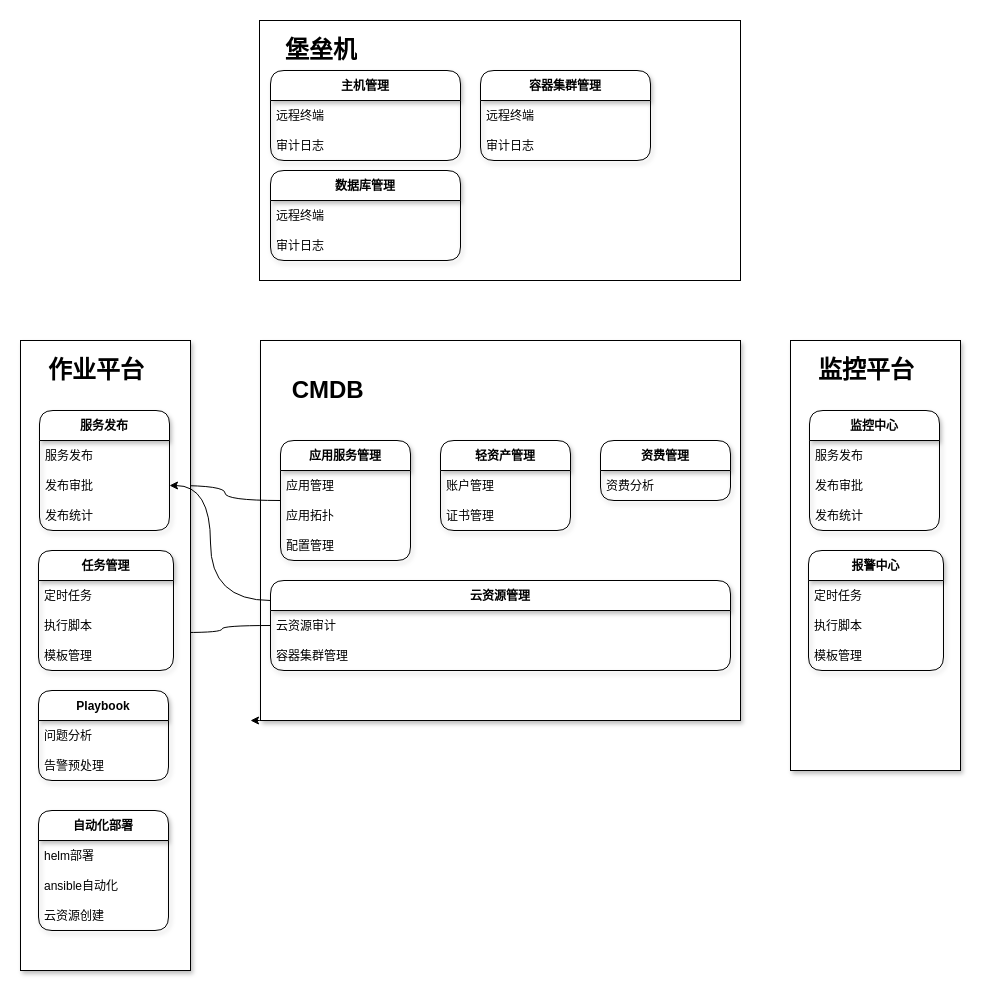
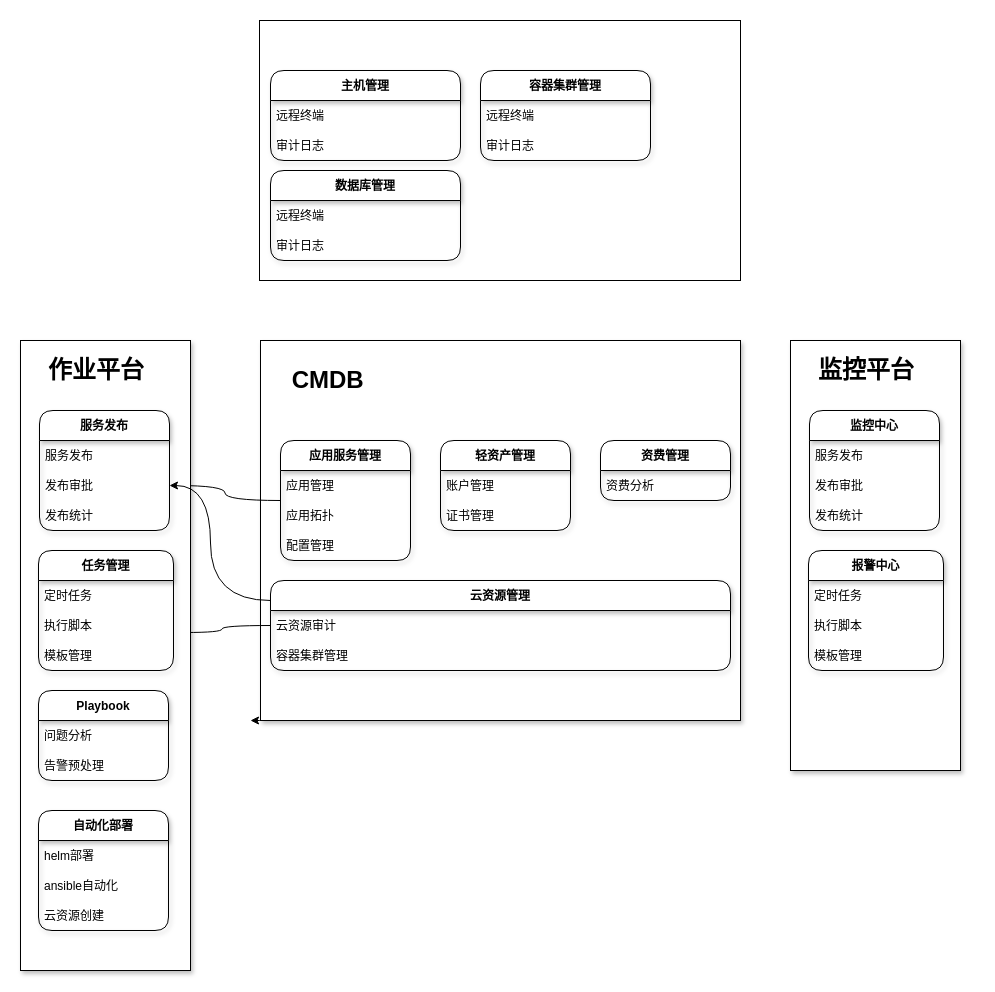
  <mxCell id="0" />
  <mxCell id="1" parent="0" />
  <mxCell id="2" style="edgeStyle=orthogonalEdgeStyle;curved=1;rounded=0;orthogonalLoop=1;jettySize=auto;html=1;exitX=0;exitY=1;exitDx=0;exitDy=0;" edge="1" parent="1" source="3"><mxGeometry relative="1" as="geometry"><mxPoint x="250" y="720" as="targetPoint" /></mxGeometry></mxCell>
  <mxCell id="3" value="" style="rounded=0;whiteSpace=wrap;html=1;shadow=1;glass=0;sketch=0;" parent="1" vertex="1"><mxGeometry x="260" y="340" width="480" height="380" as="geometry" /></mxCell>
- <mxCell id="4" value="&lt;h1&gt;&amp;nbsp;CMDB&lt;/h1&gt;" style="text;html=1;strokeColor=none;fillColor=none;spacing=5;spacingTop=-20;whiteSpace=wrap;overflow=hidden;rounded=0;" parent="1" vertex="1"><mxGeometry x="280" y="370" width="160" height="40" as="geometry" /></mxCell>
+ <mxCell id="4" value="&lt;h1&gt;&amp;nbsp;CMDB&lt;/h1&gt;" style="text;html=1;strokeColor=none;fillColor=none;spacing=5;spacingTop=-20;whiteSpace=wrap;overflow=hidden;rounded=0;" parent="1" vertex="1"><mxGeometry x="280" y="360" width="160" height="40" as="geometry" /></mxCell>
  <mxCell id="5" value="" style="rounded=0;whiteSpace=wrap;html=1;" parent="1" vertex="1"><mxGeometry x="259" y="20" width="481" height="260" as="geometry" /></mxCell>
- <mxCell id="6" value="&lt;h1&gt;堡垒机&lt;/h1&gt;" style="text;html=1;strokeColor=none;fillColor=none;spacing=5;spacingTop=-20;whiteSpace=wrap;overflow=hidden;rounded=0;" parent="1" vertex="1"><mxGeometry x="280" y="30" width="160" height="40" as="geometry" /></mxCell>
  <mxCell id="7" style="edgeStyle=orthogonalEdgeStyle;curved=1;rounded=0;orthogonalLoop=1;jettySize=auto;html=1;entryX=1.037;entryY=0.733;entryDx=0;entryDy=0;entryPerimeter=0;" edge="1" parent="1" source="8" target="35"><mxGeometry relative="1" as="geometry" /></mxCell>
  <mxCell id="8" value="云资源管理" style="swimlane;fontStyle=1;childLayout=stackLayout;horizontal=1;startSize=30;horizontalStack=0;resizeParent=1;resizeParentMax=0;resizeLast=0;collapsible=1;marginBottom=0;rounded=1;shadow=1;glass=0;" parent="1" vertex="1"><mxGeometry x="270" y="580" width="460" height="90" as="geometry"><mxRectangle x="220" y="210" width="80" height="30" as="alternateBounds" /></mxGeometry></mxCell>
  <mxCell id="9" value="云资源审计" style="text;strokeColor=none;fillColor=none;align=left;verticalAlign=middle;spacingLeft=4;spacingRight=4;overflow=hidden;points=[[0,0.5],[1,0.5]];portConstraint=eastwest;rotatable=0;" parent="8" vertex="1"><mxGeometry y="30" width="460" height="30" as="geometry" /></mxCell>
  <mxCell id="10" value="容器集群管理" style="text;strokeColor=none;fillColor=none;align=left;verticalAlign=middle;spacingLeft=4;spacingRight=4;overflow=hidden;points=[[0,0.5],[1,0.5]];portConstraint=eastwest;rotatable=0;" parent="8" vertex="1"><mxGeometry y="60" width="460" height="30" as="geometry" /></mxCell>
  <mxCell id="11" value="轻资产管理" style="swimlane;fontStyle=1;childLayout=stackLayout;horizontal=1;startSize=30;horizontalStack=0;resizeParent=1;resizeParentMax=0;resizeLast=0;collapsible=1;marginBottom=0;rounded=1;shadow=1;" parent="1" vertex="1"><mxGeometry x="440" y="440" width="130" height="90" as="geometry" /></mxCell>
  <mxCell id="12" value="账户管理" style="text;strokeColor=none;fillColor=none;align=left;verticalAlign=middle;spacingLeft=4;spacingRight=4;overflow=hidden;points=[[0,0.5],[1,0.5]];portConstraint=eastwest;rotatable=0;" parent="11" vertex="1"><mxGeometry y="30" width="130" height="30" as="geometry" /></mxCell>
  <mxCell id="13" value="证书管理" style="text;strokeColor=none;fillColor=none;align=left;verticalAlign=middle;spacingLeft=4;spacingRight=4;overflow=hidden;points=[[0,0.5],[1,0.5]];portConstraint=eastwest;rotatable=0;" parent="11" vertex="1"><mxGeometry y="60" width="130" height="30" as="geometry" /></mxCell>
  <mxCell id="14" style="edgeStyle=orthogonalEdgeStyle;rounded=0;orthogonalLoop=1;jettySize=auto;html=1;exitX=1;exitY=0.5;exitDx=0;exitDy=0;" parent="11" edge="1"><mxGeometry relative="1" as="geometry"><mxPoint x="130" y="105" as="sourcePoint" /><mxPoint x="130" y="105" as="targetPoint" /></mxGeometry></mxCell>
  <mxCell id="15" style="edgeStyle=orthogonalEdgeStyle;curved=1;rounded=0;orthogonalLoop=1;jettySize=auto;html=1;" edge="1" parent="1" source="16" target="44"><mxGeometry relative="1" as="geometry" /></mxCell>
  <mxCell id="16" value="应用服务管理" style="swimlane;fontStyle=1;childLayout=stackLayout;horizontal=1;startSize=30;horizontalStack=0;resizeParent=1;resizeParentMax=0;resizeLast=0;collapsible=1;marginBottom=0;rounded=1;shadow=1;glass=0;" parent="1" vertex="1"><mxGeometry x="280" y="440" width="130" height="120" as="geometry"><mxRectangle x="220" y="210" width="80" height="30" as="alternateBounds" /></mxGeometry></mxCell>
  <mxCell id="17" value="应用管理" style="text;strokeColor=none;fillColor=none;align=left;verticalAlign=middle;spacingLeft=4;spacingRight=4;overflow=hidden;points=[[0,0.5],[1,0.5]];portConstraint=eastwest;rotatable=0;" parent="16" vertex="1"><mxGeometry y="30" width="130" height="30" as="geometry" /></mxCell>
  <mxCell id="18" value="应用拓扑" style="text;strokeColor=none;fillColor=none;align=left;verticalAlign=middle;spacingLeft=4;spacingRight=4;overflow=hidden;points=[[0,0.5],[1,0.5]];portConstraint=eastwest;rotatable=0;" parent="16" vertex="1"><mxGeometry y="60" width="130" height="30" as="geometry" /></mxCell>
  <mxCell id="19" value="配置管理" style="text;strokeColor=none;fillColor=none;align=left;verticalAlign=middle;spacingLeft=4;spacingRight=4;overflow=hidden;points=[[0,0.5],[1,0.5]];portConstraint=eastwest;rotatable=0;" parent="16" vertex="1"><mxGeometry y="90" width="130" height="30" as="geometry" /></mxCell>
  <mxCell id="20" value="资费管理" style="swimlane;fontStyle=1;childLayout=stackLayout;horizontal=1;startSize=30;horizontalStack=0;resizeParent=1;resizeParentMax=0;resizeLast=0;collapsible=1;marginBottom=0;rounded=1;shadow=1;glass=0;" parent="1" vertex="1"><mxGeometry x="600" y="440" width="130" height="60" as="geometry"><mxRectangle x="220" y="210" width="80" height="30" as="alternateBounds" /></mxGeometry></mxCell>
  <mxCell id="21" value="资费分析" style="text;strokeColor=none;fillColor=none;align=left;verticalAlign=middle;spacingLeft=4;spacingRight=4;overflow=hidden;points=[[0,0.5],[1,0.5]];portConstraint=eastwest;rotatable=0;" parent="20" vertex="1"><mxGeometry y="30" width="130" height="30" as="geometry" /></mxCell>
  <mxCell id="22" value="主机管理" style="swimlane;fontStyle=1;childLayout=stackLayout;horizontal=1;startSize=30;horizontalStack=0;resizeParent=1;resizeParentMax=0;resizeLast=0;collapsible=1;marginBottom=0;rounded=1;shadow=1;glass=0;" parent="1" vertex="1"><mxGeometry x="270" y="70" width="190" height="90" as="geometry"><mxRectangle x="220" y="210" width="80" height="30" as="alternateBounds" /></mxGeometry></mxCell>
  <mxCell id="23" value="远程终端" style="text;strokeColor=none;fillColor=none;align=left;verticalAlign=middle;spacingLeft=4;spacingRight=4;overflow=hidden;points=[[0,0.5],[1,0.5]];portConstraint=eastwest;rotatable=0;" parent="22" vertex="1"><mxGeometry y="30" width="190" height="30" as="geometry" /></mxCell>
  <mxCell id="24" value="审计日志" style="text;strokeColor=none;fillColor=none;align=left;verticalAlign=middle;spacingLeft=4;spacingRight=4;overflow=hidden;points=[[0,0.5],[1,0.5]];portConstraint=eastwest;rotatable=0;" parent="22" vertex="1"><mxGeometry y="60" width="190" height="30" as="geometry" /></mxCell>
  <mxCell id="25" value="数据库管理" style="swimlane;fontStyle=1;childLayout=stackLayout;horizontal=1;startSize=30;horizontalStack=0;resizeParent=1;resizeParentMax=0;resizeLast=0;collapsible=1;marginBottom=0;rounded=1;shadow=1;glass=0;" parent="1" vertex="1"><mxGeometry x="270" y="170" width="190" height="90" as="geometry"><mxRectangle x="220" y="210" width="80" height="30" as="alternateBounds" /></mxGeometry></mxCell>
  <mxCell id="26" value="远程终端" style="text;strokeColor=none;fillColor=none;align=left;verticalAlign=middle;spacingLeft=4;spacingRight=4;overflow=hidden;points=[[0,0.5],[1,0.5]];portConstraint=eastwest;rotatable=0;" parent="25" vertex="1"><mxGeometry y="30" width="190" height="30" as="geometry" /></mxCell>
  <mxCell id="27" value="审计日志" style="text;strokeColor=none;fillColor=none;align=left;verticalAlign=middle;spacingLeft=4;spacingRight=4;overflow=hidden;points=[[0,0.5],[1,0.5]];portConstraint=eastwest;rotatable=0;" parent="25" vertex="1"><mxGeometry y="60" width="190" height="30" as="geometry" /></mxCell>
  <mxCell id="28" value="容器集群管理" style="swimlane;fontStyle=1;childLayout=stackLayout;horizontal=1;startSize=30;horizontalStack=0;resizeParent=1;resizeParentMax=0;resizeLast=0;collapsible=1;marginBottom=0;rounded=1;shadow=1;glass=0;" parent="1" vertex="1"><mxGeometry x="480" y="70" width="170" height="90" as="geometry"><mxRectangle x="220" y="210" width="80" height="30" as="alternateBounds" /></mxGeometry></mxCell>
  <mxCell id="29" value="远程终端" style="text;strokeColor=none;fillColor=none;align=left;verticalAlign=middle;spacingLeft=4;spacingRight=4;overflow=hidden;points=[[0,0.5],[1,0.5]];portConstraint=eastwest;rotatable=0;" parent="28" vertex="1"><mxGeometry y="30" width="170" height="30" as="geometry" /></mxCell>
  <mxCell id="30" value="审计日志" style="text;strokeColor=none;fillColor=none;align=left;verticalAlign=middle;spacingLeft=4;spacingRight=4;overflow=hidden;points=[[0,0.5],[1,0.5]];portConstraint=eastwest;rotatable=0;" parent="28" vertex="1"><mxGeometry y="60" width="170" height="30" as="geometry" /></mxCell>
  <mxCell id="31" value="" style="rounded=0;whiteSpace=wrap;html=1;shadow=1;glass=0;sketch=0;" parent="1" vertex="1"><mxGeometry x="20" y="340" width="170" height="630" as="geometry" /></mxCell>
  <mxCell id="32" value="&lt;h1&gt;作业平台&lt;/h1&gt;" style="text;html=1;strokeColor=none;fillColor=none;spacing=5;spacingTop=-20;whiteSpace=wrap;overflow=hidden;rounded=0;" parent="1" vertex="1"><mxGeometry x="43" y="350" width="160" height="40" as="geometry" /></mxCell>
  <mxCell id="33" value="任务管理" style="swimlane;fontStyle=1;childLayout=stackLayout;horizontal=1;startSize=30;horizontalStack=0;resizeParent=1;resizeParentMax=0;resizeLast=0;collapsible=1;marginBottom=0;rounded=1;shadow=1;glass=0;" parent="1" vertex="1"><mxGeometry x="38" y="550" width="135" height="120" as="geometry"><mxRectangle x="220" y="210" width="80" height="30" as="alternateBounds" /></mxGeometry></mxCell>
  <mxCell id="34" value="定时任务" style="text;strokeColor=none;fillColor=none;align=left;verticalAlign=middle;spacingLeft=4;spacingRight=4;overflow=hidden;points=[[0,0.5],[1,0.5]];portConstraint=eastwest;rotatable=0;" parent="33" vertex="1"><mxGeometry y="30" width="135" height="30" as="geometry" /></mxCell>
  <mxCell id="35" value="执行脚本" style="text;strokeColor=none;fillColor=none;align=left;verticalAlign=middle;spacingLeft=4;spacingRight=4;overflow=hidden;points=[[0,0.5],[1,0.5]];portConstraint=eastwest;rotatable=0;" parent="33" vertex="1"><mxGeometry y="60" width="135" height="30" as="geometry" /></mxCell>
  <mxCell id="36" value="模板管理" style="text;strokeColor=none;fillColor=none;align=left;verticalAlign=middle;spacingLeft=4;spacingRight=4;overflow=hidden;points=[[0,0.5],[1,0.5]];portConstraint=eastwest;rotatable=0;" parent="33" vertex="1"><mxGeometry y="90" width="135" height="30" as="geometry" /></mxCell>
  <mxCell id="37" value="自动化部署" style="swimlane;fontStyle=1;childLayout=stackLayout;horizontal=1;startSize=30;horizontalStack=0;resizeParent=1;resizeParentMax=0;resizeLast=0;collapsible=1;marginBottom=0;rounded=1;shadow=1;" parent="1" vertex="1"><mxGeometry x="38" y="810" width="130" height="120" as="geometry" /></mxCell>
  <mxCell id="38" value="helm部署" style="text;strokeColor=none;fillColor=none;align=left;verticalAlign=middle;spacingLeft=4;spacingRight=4;overflow=hidden;points=[[0,0.5],[1,0.5]];portConstraint=eastwest;rotatable=0;" parent="37" vertex="1"><mxGeometry y="30" width="130" height="30" as="geometry" /></mxCell>
  <mxCell id="39" value="ansible自动化" style="text;strokeColor=none;fillColor=none;align=left;verticalAlign=middle;spacingLeft=4;spacingRight=4;overflow=hidden;points=[[0,0.5],[1,0.5]];portConstraint=eastwest;rotatable=0;" parent="37" vertex="1"><mxGeometry y="60" width="130" height="30" as="geometry" /></mxCell>
  <mxCell id="40" value="云资源创建" style="text;strokeColor=none;fillColor=none;align=left;verticalAlign=middle;spacingLeft=4;spacingRight=4;overflow=hidden;points=[[0,0.5],[1,0.5]];portConstraint=eastwest;rotatable=0;" parent="37" vertex="1"><mxGeometry y="90" width="130" height="30" as="geometry" /></mxCell>
  <mxCell id="41" style="edgeStyle=orthogonalEdgeStyle;rounded=0;orthogonalLoop=1;jettySize=auto;html=1;exitX=1;exitY=0.5;exitDx=0;exitDy=0;" parent="37" edge="1"><mxGeometry relative="1" as="geometry"><mxPoint x="130" y="105" as="sourcePoint" /><mxPoint x="130" y="105" as="targetPoint" /></mxGeometry></mxCell>
  <mxCell id="42" value="服务发布" style="swimlane;fontStyle=1;childLayout=stackLayout;horizontal=1;startSize=30;horizontalStack=0;resizeParent=1;resizeParentMax=0;resizeLast=0;collapsible=1;marginBottom=0;rounded=1;shadow=1;glass=0;" parent="1" vertex="1"><mxGeometry x="39" y="410" width="130" height="120" as="geometry"><mxRectangle x="220" y="210" width="80" height="30" as="alternateBounds" /></mxGeometry></mxCell>
  <mxCell id="43" value="服务发布" style="text;strokeColor=none;fillColor=none;align=left;verticalAlign=middle;spacingLeft=4;spacingRight=4;overflow=hidden;points=[[0,0.5],[1,0.5]];portConstraint=eastwest;rotatable=0;" parent="42" vertex="1"><mxGeometry y="30" width="130" height="30" as="geometry" /></mxCell>
  <mxCell id="44" value="发布审批" style="text;strokeColor=none;fillColor=none;align=left;verticalAlign=middle;spacingLeft=4;spacingRight=4;overflow=hidden;points=[[0,0.5],[1,0.5]];portConstraint=eastwest;rotatable=0;" parent="42" vertex="1"><mxGeometry y="60" width="130" height="30" as="geometry" /></mxCell>
  <mxCell id="45" value="发布统计" style="text;strokeColor=none;fillColor=none;align=left;verticalAlign=middle;spacingLeft=4;spacingRight=4;overflow=hidden;points=[[0,0.5],[1,0.5]];portConstraint=eastwest;rotatable=0;" parent="42" vertex="1"><mxGeometry y="90" width="130" height="30" as="geometry" /></mxCell>
  <mxCell id="46" value="Playbook" style="swimlane;fontStyle=1;childLayout=stackLayout;horizontal=1;startSize=30;horizontalStack=0;resizeParent=1;resizeParentMax=0;resizeLast=0;collapsible=1;marginBottom=0;rounded=1;shadow=1;" parent="1" vertex="1"><mxGeometry x="38" y="690" width="130" height="90" as="geometry" /></mxCell>
  <mxCell id="47" value="问题分析" style="text;strokeColor=none;fillColor=none;align=left;verticalAlign=middle;spacingLeft=4;spacingRight=4;overflow=hidden;points=[[0,0.5],[1,0.5]];portConstraint=eastwest;rotatable=0;" parent="46" vertex="1"><mxGeometry y="30" width="130" height="30" as="geometry" /></mxCell>
  <mxCell id="48" value="告警预处理" style="text;strokeColor=none;fillColor=none;align=left;verticalAlign=middle;spacingLeft=4;spacingRight=4;overflow=hidden;points=[[0,0.5],[1,0.5]];portConstraint=eastwest;rotatable=0;" parent="46" vertex="1"><mxGeometry y="60" width="130" height="30" as="geometry" /></mxCell>
  <mxCell id="49" style="edgeStyle=orthogonalEdgeStyle;rounded=0;orthogonalLoop=1;jettySize=auto;html=1;exitX=1;exitY=0.5;exitDx=0;exitDy=0;" parent="46" edge="1"><mxGeometry relative="1" as="geometry"><mxPoint x="130" y="105" as="sourcePoint" /><mxPoint x="130" y="105" as="targetPoint" /></mxGeometry></mxCell>
  <mxCell id="50" value="" style="rounded=0;whiteSpace=wrap;html=1;shadow=1;glass=0;sketch=0;" vertex="1" parent="1"><mxGeometry x="790" y="340" width="170" height="430" as="geometry" /></mxCell>
  <mxCell id="51" value="&lt;h1&gt;监控平台&lt;/h1&gt;" style="text;html=1;strokeColor=none;fillColor=none;spacing=5;spacingTop=-20;whiteSpace=wrap;overflow=hidden;rounded=0;" vertex="1" parent="1"><mxGeometry x="813" y="350" width="160" height="40" as="geometry" /></mxCell>
  <mxCell id="52" value="报警中心" style="swimlane;fontStyle=1;childLayout=stackLayout;horizontal=1;startSize=30;horizontalStack=0;resizeParent=1;resizeParentMax=0;resizeLast=0;collapsible=1;marginBottom=0;rounded=1;shadow=1;glass=0;" vertex="1" parent="1"><mxGeometry x="808" y="550" width="135" height="120" as="geometry"><mxRectangle x="220" y="210" width="80" height="30" as="alternateBounds" /></mxGeometry></mxCell>
  <mxCell id="53" value="定时任务" style="text;strokeColor=none;fillColor=none;align=left;verticalAlign=middle;spacingLeft=4;spacingRight=4;overflow=hidden;points=[[0,0.5],[1,0.5]];portConstraint=eastwest;rotatable=0;" vertex="1" parent="52"><mxGeometry y="30" width="135" height="30" as="geometry" /></mxCell>
  <mxCell id="54" value="执行脚本" style="text;strokeColor=none;fillColor=none;align=left;verticalAlign=middle;spacingLeft=4;spacingRight=4;overflow=hidden;points=[[0,0.5],[1,0.5]];portConstraint=eastwest;rotatable=0;" vertex="1" parent="52"><mxGeometry y="60" width="135" height="30" as="geometry" /></mxCell>
  <mxCell id="55" value="模板管理" style="text;strokeColor=none;fillColor=none;align=left;verticalAlign=middle;spacingLeft=4;spacingRight=4;overflow=hidden;points=[[0,0.5],[1,0.5]];portConstraint=eastwest;rotatable=0;" vertex="1" parent="52"><mxGeometry y="90" width="135" height="30" as="geometry" /></mxCell>
  <mxCell id="56" value="监控中心" style="swimlane;fontStyle=1;childLayout=stackLayout;horizontal=1;startSize=30;horizontalStack=0;resizeParent=1;resizeParentMax=0;resizeLast=0;collapsible=1;marginBottom=0;rounded=1;shadow=1;glass=0;" vertex="1" parent="1"><mxGeometry x="809" y="410" width="130" height="120" as="geometry"><mxRectangle x="220" y="210" width="80" height="30" as="alternateBounds" /></mxGeometry></mxCell>
  <mxCell id="57" value="服务发布" style="text;strokeColor=none;fillColor=none;align=left;verticalAlign=middle;spacingLeft=4;spacingRight=4;overflow=hidden;points=[[0,0.5],[1,0.5]];portConstraint=eastwest;rotatable=0;" vertex="1" parent="56"><mxGeometry y="30" width="130" height="30" as="geometry" /></mxCell>
  <mxCell id="58" value="发布审批" style="text;strokeColor=none;fillColor=none;align=left;verticalAlign=middle;spacingLeft=4;spacingRight=4;overflow=hidden;points=[[0,0.5],[1,0.5]];portConstraint=eastwest;rotatable=0;" vertex="1" parent="56"><mxGeometry y="60" width="130" height="30" as="geometry" /></mxCell>
  <mxCell id="59" value="发布统计" style="text;strokeColor=none;fillColor=none;align=left;verticalAlign=middle;spacingLeft=4;spacingRight=4;overflow=hidden;points=[[0,0.5],[1,0.5]];portConstraint=eastwest;rotatable=0;" vertex="1" parent="56"><mxGeometry y="90" width="130" height="30" as="geometry" /></mxCell>
  <mxCell id="60" style="edgeStyle=orthogonalEdgeStyle;rounded=0;orthogonalLoop=1;jettySize=auto;html=1;curved=1;entryX=1;entryY=0.5;entryDx=0;entryDy=0;" edge="1" parent="1" source="8" target="44"><mxGeometry relative="1" as="geometry"><Array as="points"><mxPoint x="210" y="600" /><mxPoint x="210" y="485" /></Array></mxGeometry></mxCell>
